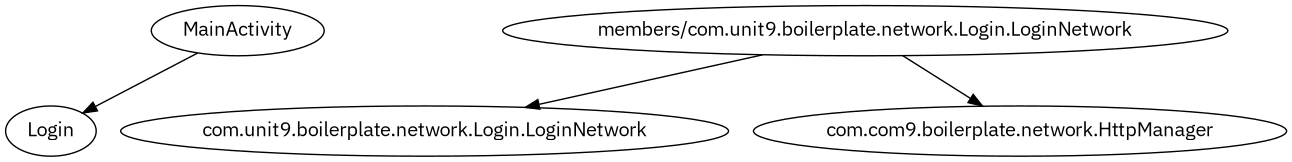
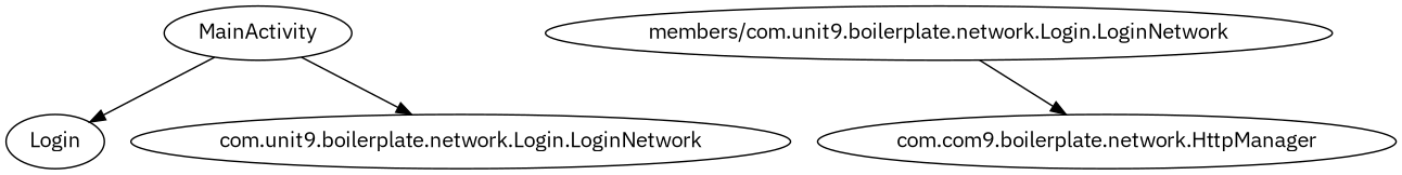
  digraph {
    concentrate=true
    fontname="IBM Plex Sans"
    node [fontname="IBM Plex Sans"]
    edge [fontname="IBM Plex Sans"]
    n1 [label="com.unit9.boilerplate.network.Login.LoginNetwork"]
    MainActivity
    n3 [label=Login]
    n4 [label="members/com.unit9.boilerplate.network.Login.LoginNetwork"]
    n5 [label="com.com9.boilerplate.network.HttpManager"]
-   n4 -> n1
+   MainActivity -> n1
    MainActivity -> n3
    n4 -> n5
  }
